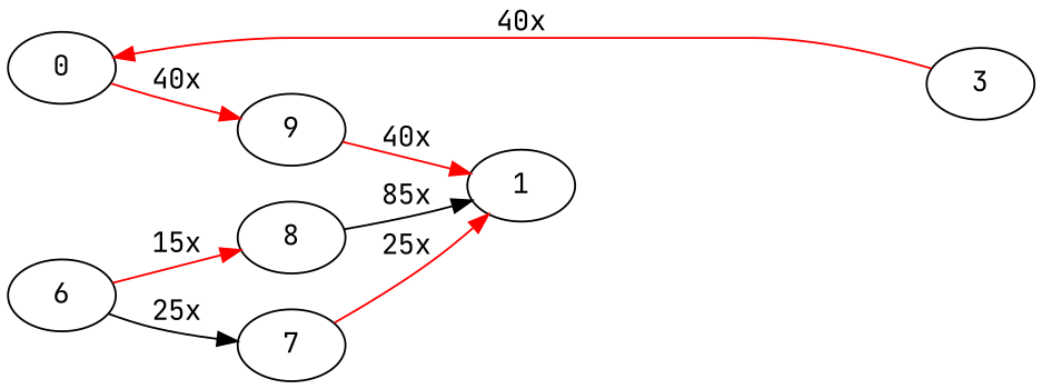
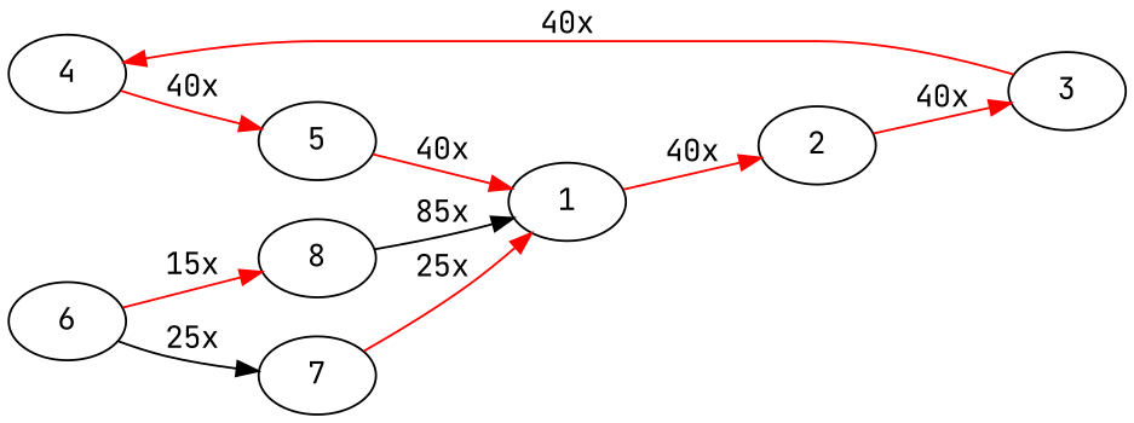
  digraph {
    fontname="JetBrains Mono"
    rankdir=LR
    node [fontname="JetBrains Mono"]
    edge [color=red fontname="JetBrains Mono"]
-   4 [label=0]
+   4
    7
    8
-   5 [label=9]
+   5
    1
+   2
    6
    3
    subgraph sub_1 {
      rank=min
      4
    }
    subgraph sub_2 {
      rank=same
      7
      8
    }
    4 -> 5 [label="40x"]
    7 -> 1 [label="25x"]
    8 -> 1 [color=black label="85x"]
    5 -> 1 [label="40x"]
+   1 -> 2 [label="40x"]
+   2 -> 3 [label="40x"]
    6 -> 7 [color=black label="25x"]
    6 -> 8 [label="15x"]
    3 -> 4 [label="40x"]
  }
